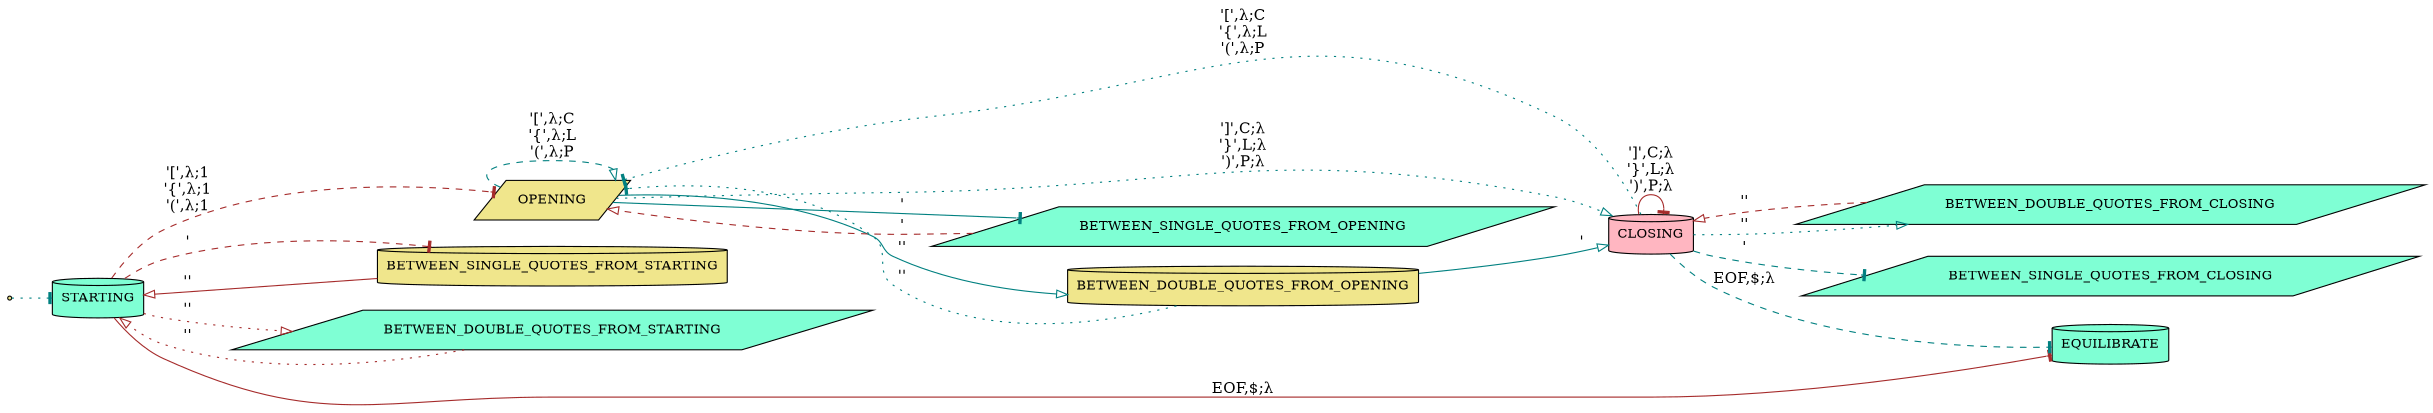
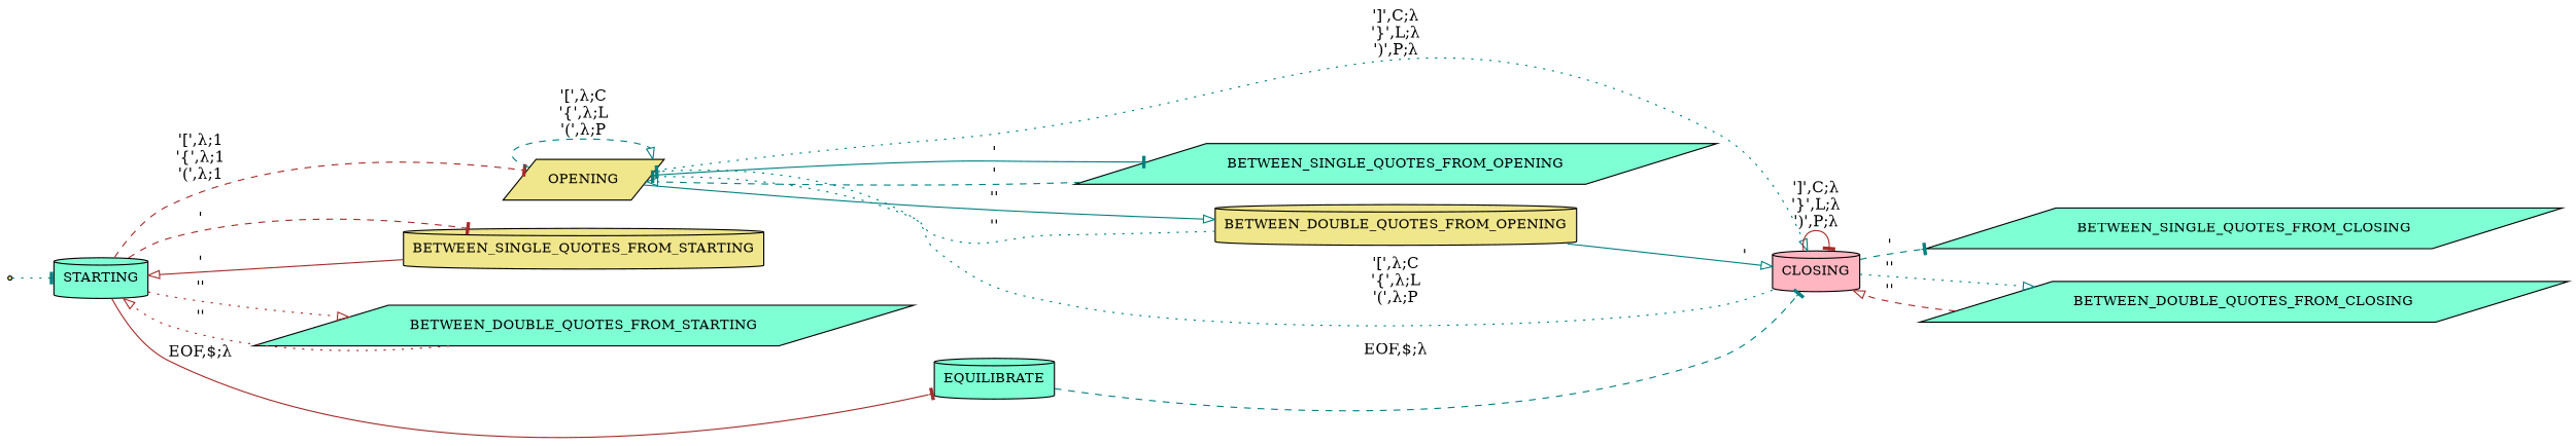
  digraph {
    rankdir=LR
    node [fillcolor=aquamarine fontsize=12 shape=cylinder style=filled]
    edge [arrowhead=tee color=teal style=dashed]
    STARTING
    OPENING [fillcolor=khaki shape=parallelogram]
    BETWEEN_SINGLE_QUOTES_FROM_STARTING [fillcolor=khaki]
    BETWEEN_DOUBLE_QUOTES_FROM_STARTING [shape=parallelogram]
    EQUILIBRATE
    CLOSING [fillcolor=lightpink]
    BETWEEN_SINGLE_QUOTES_FROM_OPENING [shape=parallelogram]
    BETWEEN_DOUBLE_QUOTES_FROM_OPENING [fillcolor=khaki]
    BETWEEN_SINGLE_QUOTES_FROM_CLOSING [shape=parallelogram]
    BETWEEN_DOUBLE_QUOTES_FROM_CLOSING [shape=parallelogram]
    qi [fillcolor=khaki shape=point]
    STARTING -> OPENING [color=brown label="'[',λ;1\n'{',λ;1\n'(',λ;1"]
    STARTING -> BETWEEN_SINGLE_QUOTES_FROM_STARTING [color=brown label=" ' "]
    STARTING -> BETWEEN_DOUBLE_QUOTES_FROM_STARTING [arrowhead=onormal color=brown label=" '' " style=dotted]
    STARTING -> EQUILIBRATE [color=brown label="EOF,$;λ" style=solid]
    OPENING -> OPENING [arrowhead=onormal label="'[',λ;C\n'{',λ;L\n'(',λ;P"]
    OPENING -> CLOSING [arrowhead=onormal label="']',C;λ\n'}',L;λ\n')',P;λ" style=dotted]
    OPENING -> BETWEEN_SINGLE_QUOTES_FROM_OPENING [label=" ' " style=solid]
    OPENING -> BETWEEN_DOUBLE_QUOTES_FROM_OPENING [arrowhead=onormal label=" '' " style=solid]
-   BETWEEN_SINGLE_QUOTES_FROM_STARTING -> STARTING [arrowhead=onormal color=brown label=" '' " style=solid]
+   BETWEEN_SINGLE_QUOTES_FROM_STARTING -> STARTING [arrowhead=onormal color=brown label=" ' " style=solid]
    BETWEEN_DOUBLE_QUOTES_FROM_STARTING -> STARTING [arrowhead=onormal color=brown label=" '' " style=dotted]
    CLOSING -> OPENING [label="'[',λ;C\n'{',λ;L\n'(',λ;P" style=dotted]
-   CLOSING -> EQUILIBRATE [label="EOF,$;λ"]
+   EQUILIBRATE -> CLOSING [label="EOF,$;λ"]
    CLOSING -> CLOSING [color=brown label="']',C;λ\n'}',L;λ\n')',P;λ" style=solid]
    CLOSING -> BETWEEN_SINGLE_QUOTES_FROM_CLOSING [label=" ' "]
    CLOSING -> BETWEEN_DOUBLE_QUOTES_FROM_CLOSING [arrowhead=onormal label=" '' " style=dotted]
-   BETWEEN_SINGLE_QUOTES_FROM_OPENING -> OPENING [arrowhead=onormal color=brown label=" ' "]
+   BETWEEN_SINGLE_QUOTES_FROM_OPENING -> OPENING [arrowhead=onormal label=" ' "]
    BETWEEN_DOUBLE_QUOTES_FROM_OPENING -> OPENING [label=" '' " style=dotted]
    BETWEEN_DOUBLE_QUOTES_FROM_OPENING -> CLOSING [arrowhead=onormal label=" ' " style=solid]
    BETWEEN_DOUBLE_QUOTES_FROM_CLOSING -> CLOSING [arrowhead=onormal color=brown label=" '' "]
    qi -> STARTING [style=dotted]
  }
